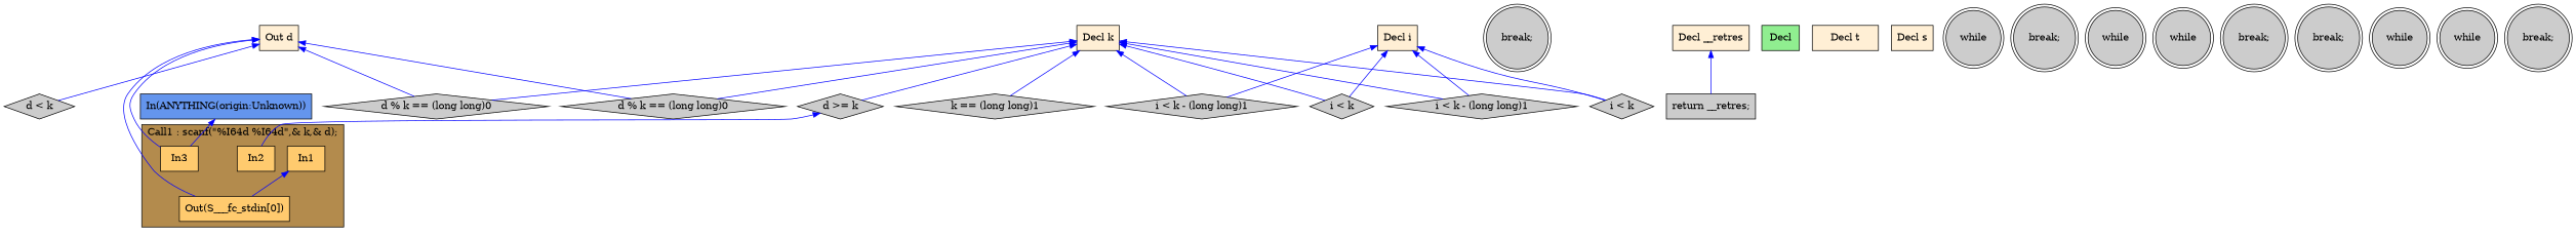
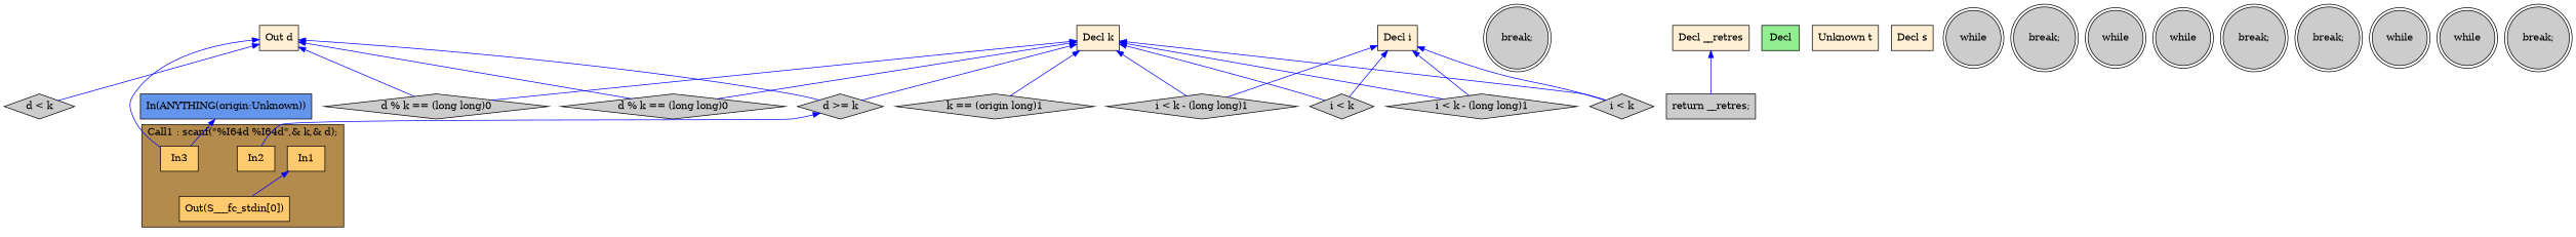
  digraph {
    rankdir=TB
    node [fillcolor="#CCCCCC" shape=box style=filled]
    edge [color="#0000FF" dir=back]
    n1 [fillcolor="#FFCA6E" label=In1]
    n2 [fillcolor="#FFCA6E" label=In2]
    n3 [fillcolor="#FFCA6E" label=In3]
    n4 [fillcolor="#FFCA6E" label="Out(S___fc_stdin[0])"]
    n5 [label="break;" shape=doublecircle]
    n6 [label="return __retres;"]
    n7 [fillcolor="#90EE90" label=Decl]
    n8 [fillcolor="#FFEFD5" label="Decl k"]
-   n9 [label="k == (long long)1" shape=diamond]
+   n9 [label="k == (origin long)1" shape=diamond]
    n10 [label="d >= k" shape=diamond]
    n11 [label="d % k == (long long)0" shape=diamond]
    n12 [label="d % k == (long long)0" shape=diamond]
    n13 [label="i < k" shape=diamond]
    n14 [label="i < k - (long long)1" shape=diamond]
    n15 [label="i < k" shape=diamond]
    n16 [label="i < k - (long long)1" shape=diamond]
    n17 [label="d < k" shape=diamond]
    n18 [fillcolor="#6495ED" label="In(ANYTHING(origin:Unknown))"]
    n19 [fillcolor="#FFEFD5" label="Out d"]
-   n20 [fillcolor="#FFEFD5" label="Decl t"]
+   n20 [fillcolor="#FFEFD5" label="Unknown t"]
    n21 [fillcolor="#FFEFD5" label="Decl i"]
    n22 [fillcolor="#FFEFD5" label="Decl s"]
    n23 [fillcolor="#FFEFD5" label="Decl __retres"]
    n24 [label=while shape=doublecircle]
    n25 [label="break;" shape=doublecircle]
    n26 [label=while shape=doublecircle]
    n27 [label=while shape=doublecircle]
    n28 [label="break;" shape=doublecircle]
    n29 [label="break;" shape=doublecircle]
    n30 [label=while shape=doublecircle]
    n31 [label=while shape=doublecircle]
    n32 [label="break;" shape=doublecircle]
    subgraph cluster_1 {
      fillcolor="#B38B4D"
      label="Call1 : scanf(\"%I64d %I64d\",& k,& d);"
      style=filled
      n1
      n2
      n3
      n4
    }
    n1 -> n4
    n8 -> n9
    n8 -> n10
    n8 -> n11
    n8 -> n12
    n8 -> n13
    n8 -> n14
    n8 -> n15
    n8 -> n16
    n10 -> n2
    n18 -> n3
    n19 -> n3
-   n19 -> n4
+   n19 -> n10
    n19 -> n11
    n19 -> n12
    n19 -> n17
    n21 -> n13
    n21 -> n14
    n21 -> n15
    n21 -> n16
    n23 -> n6
  }
